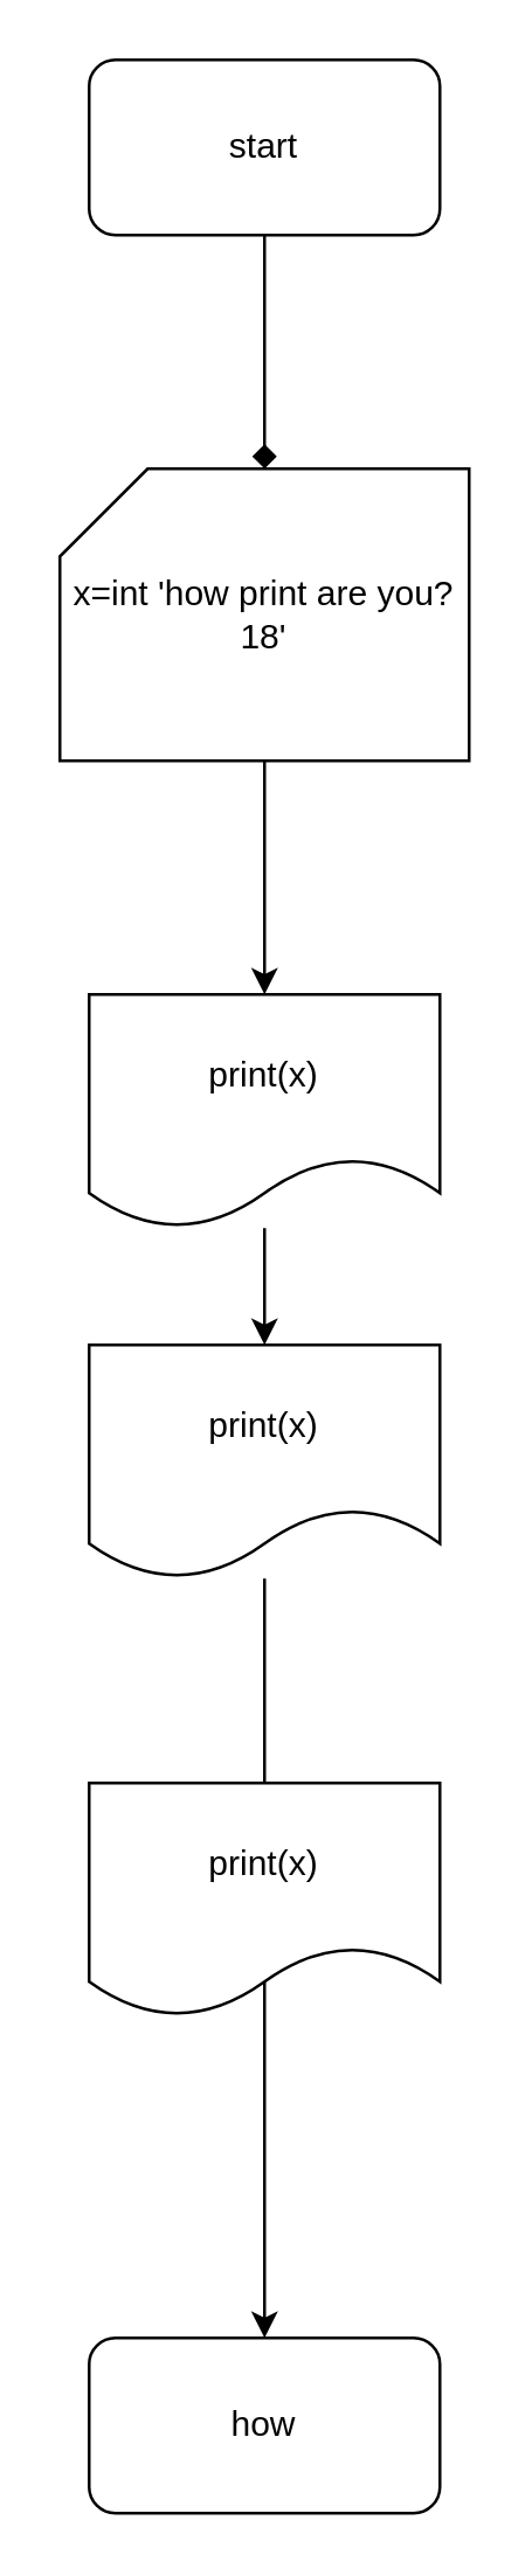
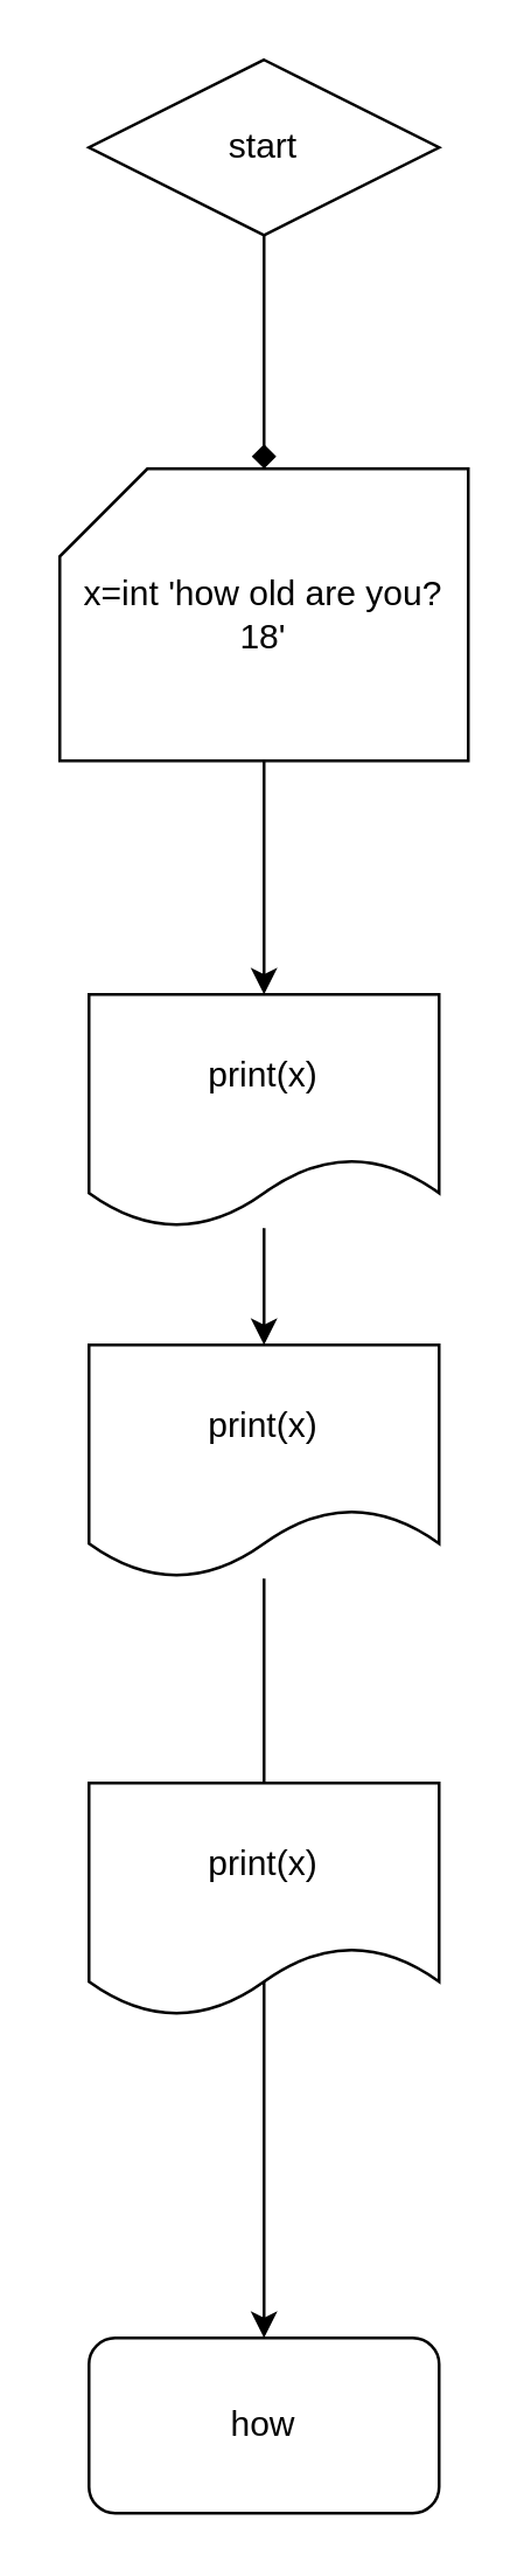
  <mxCell id="0" />
  <mxCell id="1" parent="0" />
  <mxCell id="2" style="edgeStyle=orthogonalEdgeStyle;rounded=0;orthogonalLoop=1;jettySize=auto;html=1;exitX=0.5;exitY=1;exitDx=0;exitDy=0;endArrow=diamond;" edge="1" parent="1" source="3" target="5"><mxGeometry relative="1" as="geometry" /></mxCell>
- <mxCell id="3" value="start" style="rounded=1;whiteSpace=wrap;html=1;" vertex="1" parent="1"><mxGeometry x="30" y="20" width="120" height="60" as="geometry" /></mxCell>
+ <mxCell id="3" value="start" style="rhombus;whiteSpace=wrap;html=1;" vertex="1" parent="1"><mxGeometry x="30" y="20" width="120" height="60" as="geometry" /></mxCell>
  <mxCell id="4" value="" style="edgeStyle=orthogonalEdgeStyle;rounded=0;orthogonalLoop=1;jettySize=auto;html=1;" edge="1" parent="1" source="5" target="7"><mxGeometry relative="1" as="geometry" /></mxCell>
- <mxCell id="5" value="x=int 'how print are you?18'" style="shape=card;whiteSpace=wrap;html=1;" vertex="1" parent="1"><mxGeometry x="20" y="160" width="140" height="100" as="geometry" /></mxCell>
+ <mxCell id="5" value="x=int 'how old are you?18'" style="shape=card;whiteSpace=wrap;html=1;" vertex="1" parent="1"><mxGeometry x="20" y="160" width="140" height="100" as="geometry" /></mxCell>
  <mxCell id="6" value="" style="edgeStyle=orthogonalEdgeStyle;rounded=0;orthogonalLoop=1;jettySize=auto;html=1;" edge="1" parent="1" source="7" target="9"><mxGeometry relative="1" as="geometry" /></mxCell>
  <mxCell id="7" value="print(x)" style="shape=document;whiteSpace=wrap;html=1;boundedLbl=1;" vertex="1" parent="1"><mxGeometry x="30" y="340" width="120" height="80" as="geometry" /></mxCell>
  <mxCell id="8" value="" style="edgeStyle=orthogonalEdgeStyle;rounded=0;orthogonalLoop=1;jettySize=auto;html=1;" edge="1" parent="1" source="9" target="10"><mxGeometry relative="1" as="geometry" /></mxCell>
  <mxCell id="9" value="print(x)" style="shape=document;whiteSpace=wrap;html=1;boundedLbl=1;" vertex="1" parent="1"><mxGeometry x="30" y="460" width="120" height="80" as="geometry" /></mxCell>
  <mxCell id="10" value="how" style="rounded=1;whiteSpace=wrap;html=1;" vertex="1" parent="1"><mxGeometry x="30" y="800" width="120" height="60" as="geometry" /></mxCell>
  <mxCell id="11" value="print(x)" style="shape=document;whiteSpace=wrap;html=1;boundedLbl=1;" vertex="1" parent="1"><mxGeometry x="30" y="610" width="120" height="80" as="geometry" /></mxCell>
